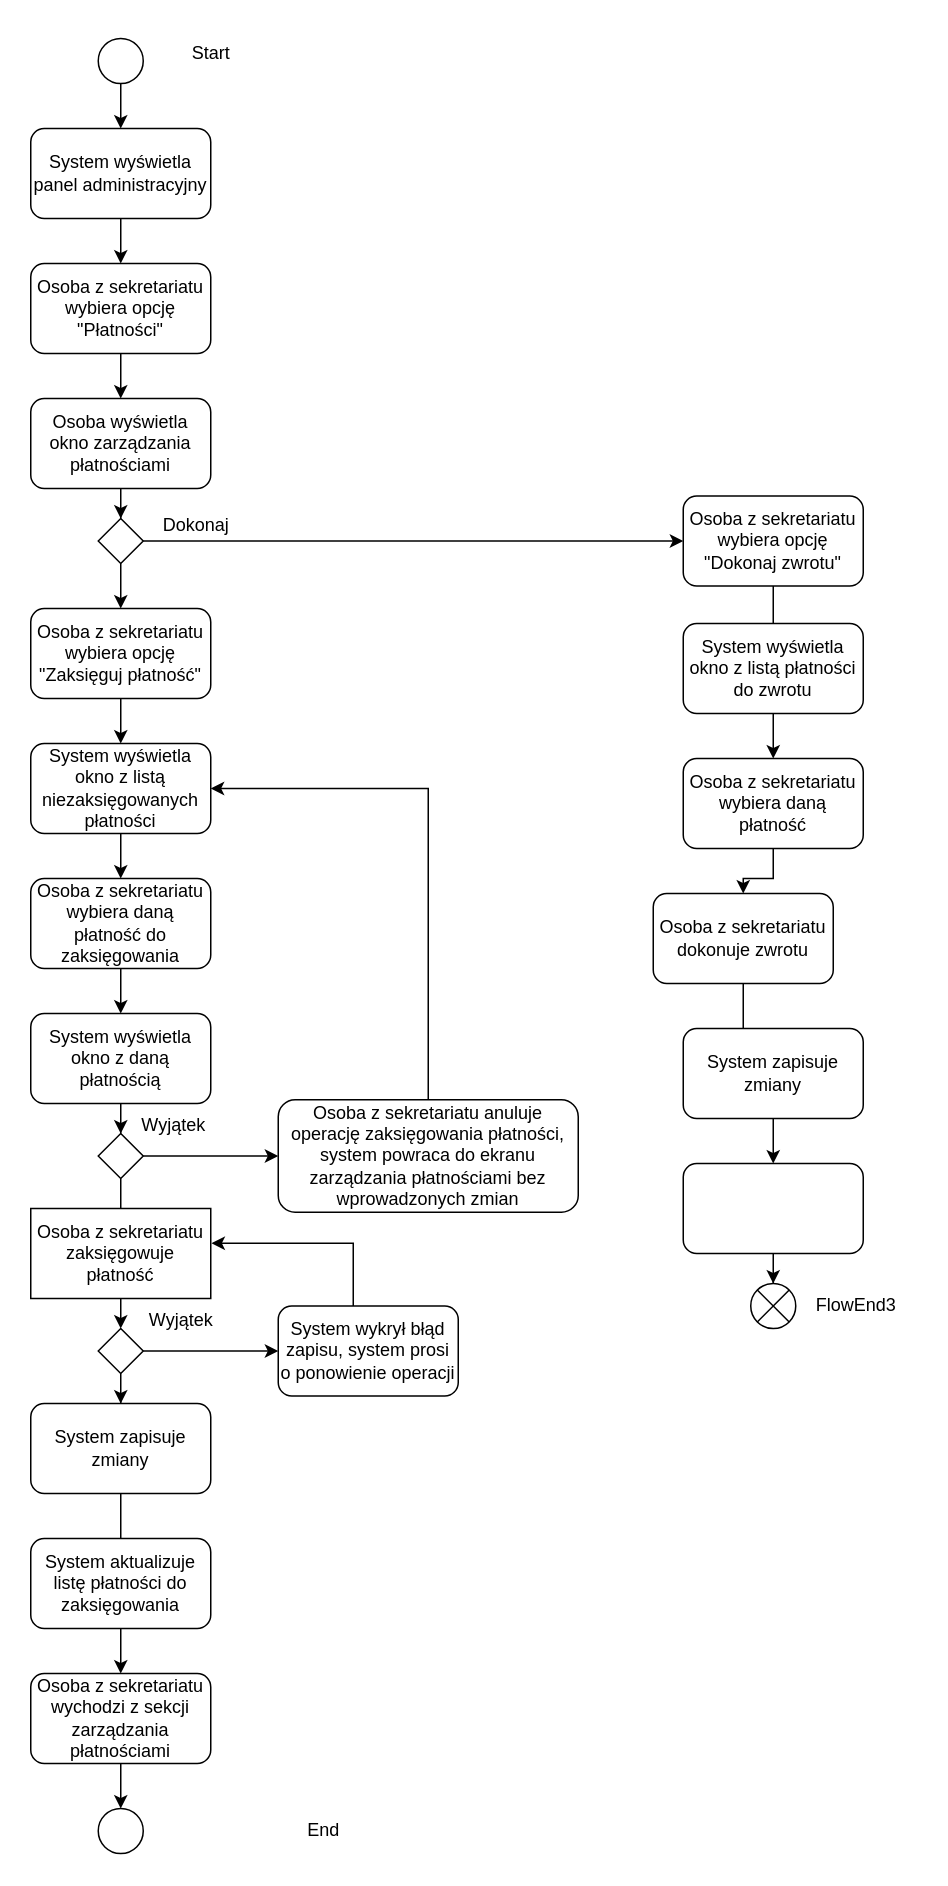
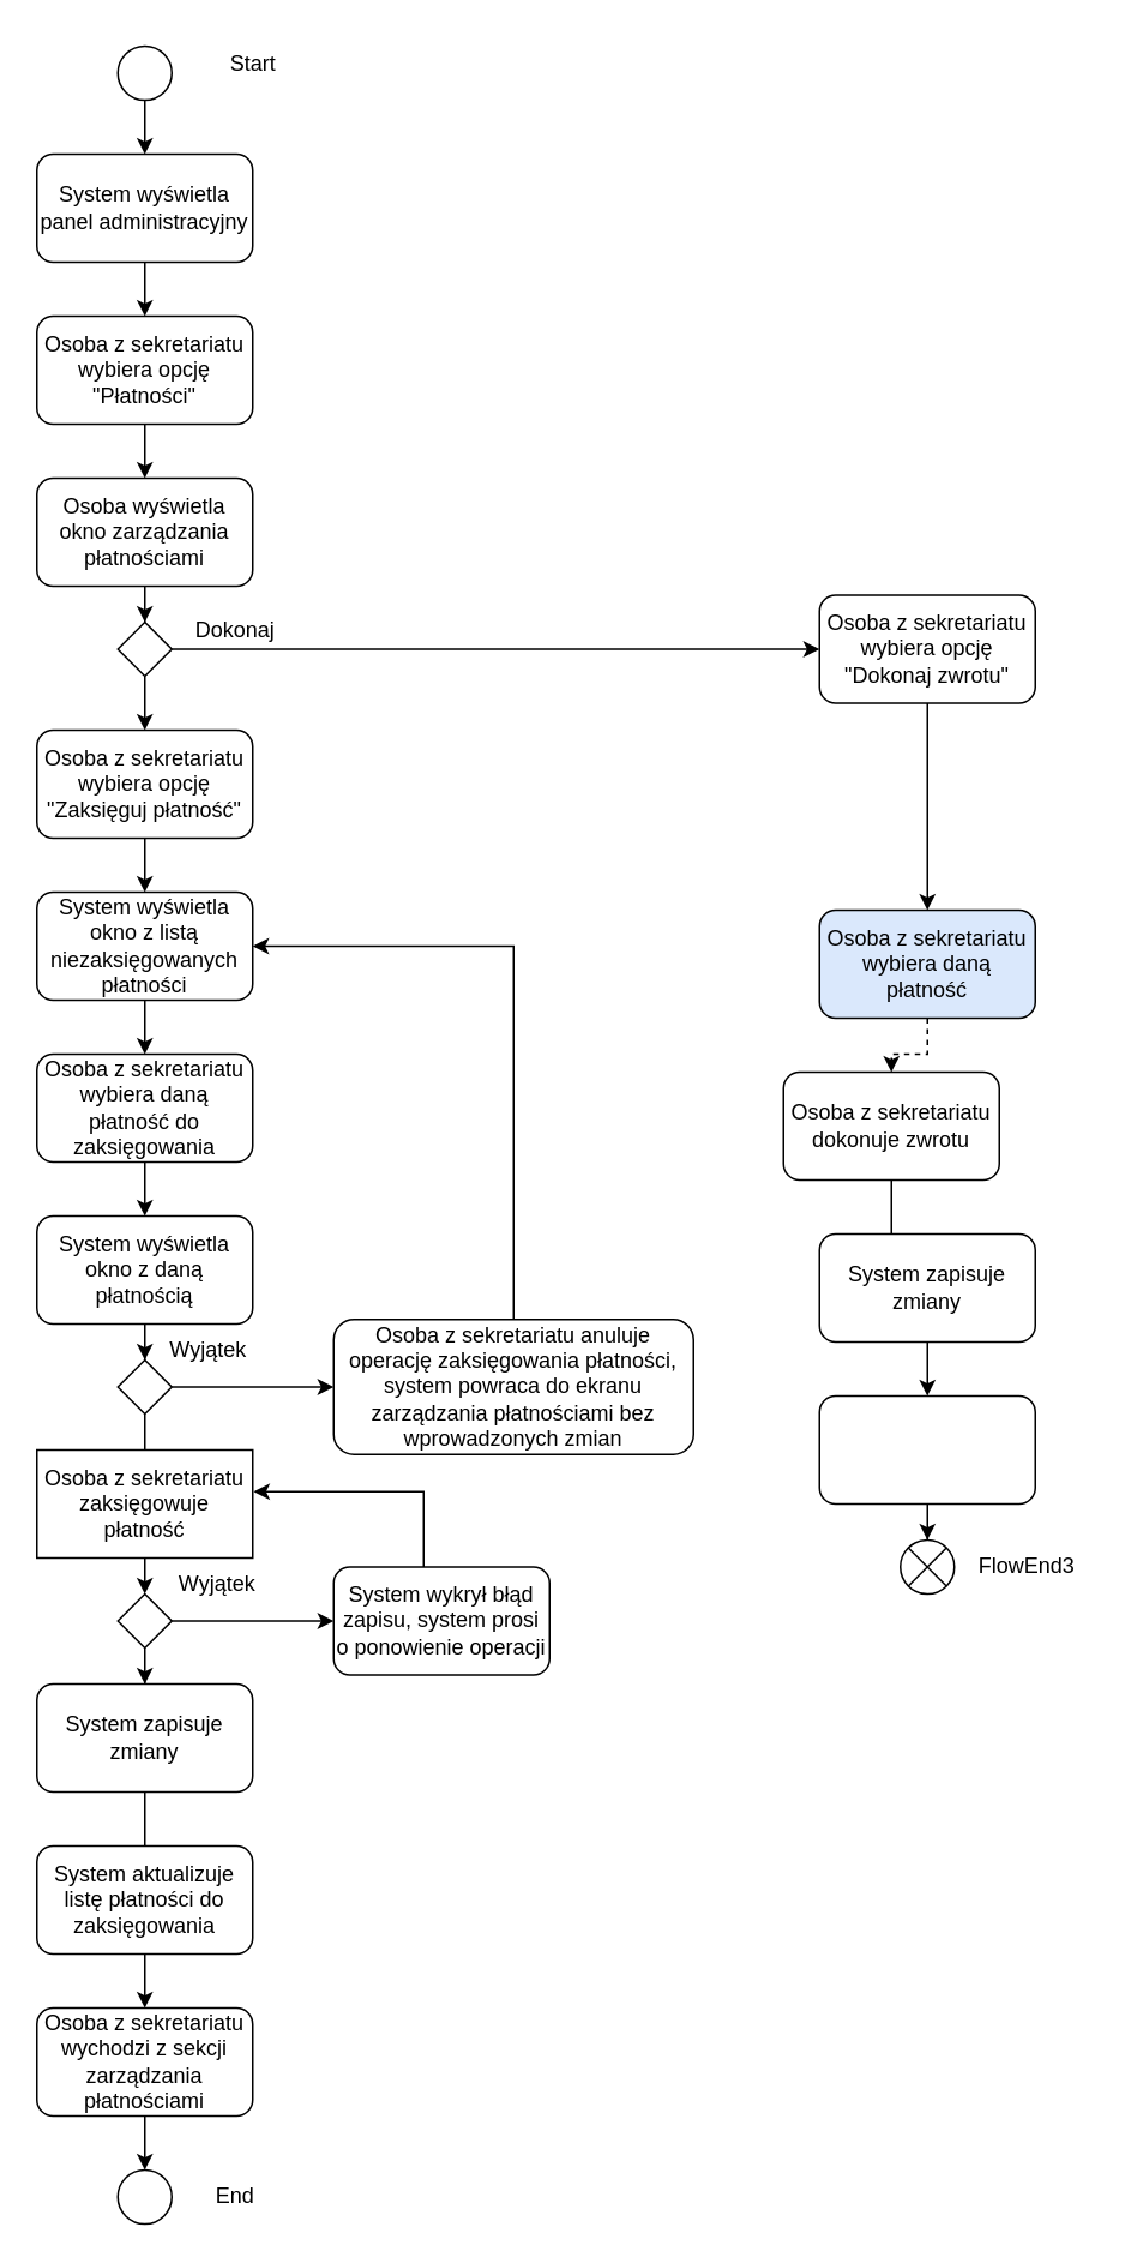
  <mxCell id="0" />
  <mxCell id="1" parent="0" />
  <mxCell id="2" value="" style="edgeStyle=orthogonalEdgeStyle;rounded=0;orthogonalLoop=1;jettySize=auto;html=1;" edge="1" parent="1" source="3" target="6"><mxGeometry relative="1" as="geometry" /></mxCell>
  <mxCell id="3" value="" style="ellipse;whiteSpace=wrap;html=1;aspect=fixed;" vertex="1" parent="1"><mxGeometry x="65" y="25" width="30" height="30" as="geometry" /></mxCell>
  <mxCell id="4" value="Start" style="text;html=1;align=center;verticalAlign=middle;resizable=0;points=[];autosize=1;strokeColor=none;fillColor=none;" vertex="1" parent="1"><mxGeometry x="115" y="20" width="50" height="30" as="geometry" /></mxCell>
  <mxCell id="5" value="" style="edgeStyle=orthogonalEdgeStyle;rounded=0;orthogonalLoop=1;jettySize=auto;html=1;" edge="1" parent="1" source="6" target="8"><mxGeometry relative="1" as="geometry" /></mxCell>
  <mxCell id="6" value="System wyświetla panel administracyjny" style="rounded=1;whiteSpace=wrap;html=1;" vertex="1" parent="1"><mxGeometry x="20" y="85" width="120" height="60" as="geometry" /></mxCell>
  <mxCell id="7" value="" style="edgeStyle=orthogonalEdgeStyle;rounded=0;orthogonalLoop=1;jettySize=auto;html=1;" edge="1" parent="1" source="8" target="10"><mxGeometry relative="1" as="geometry" /></mxCell>
  <mxCell id="8" value="Osoba z sekretariatu wybiera opcję &quot;Płatności&quot;" style="rounded=1;whiteSpace=wrap;html=1;" vertex="1" parent="1"><mxGeometry x="20" y="175" width="120" height="60" as="geometry" /></mxCell>
  <mxCell id="9" value="" style="edgeStyle=orthogonalEdgeStyle;rounded=0;orthogonalLoop=1;jettySize=auto;html=1;" edge="1" parent="1" source="10" target="13"><mxGeometry relative="1" as="geometry" /></mxCell>
  <mxCell id="10" value="Osoba wyświetla okno zarządzania płatnościami" style="rounded=1;whiteSpace=wrap;html=1;" vertex="1" parent="1"><mxGeometry x="20" y="265" width="120" height="60" as="geometry" /></mxCell>
  <mxCell id="11" value="" style="edgeStyle=orthogonalEdgeStyle;rounded=0;orthogonalLoop=1;jettySize=auto;html=1;" edge="1" parent="1" source="13" target="16"><mxGeometry relative="1" as="geometry" /></mxCell>
  <mxCell id="12" style="edgeStyle=orthogonalEdgeStyle;rounded=0;orthogonalLoop=1;jettySize=auto;html=1;entryX=0;entryY=0.5;entryDx=0;entryDy=0;" edge="1" parent="1" source="13" target="44"><mxGeometry relative="1" as="geometry" /></mxCell>
  <mxCell id="13" value="" style="rhombus;whiteSpace=wrap;html=1;" vertex="1" parent="1"><mxGeometry x="65" y="345" width="30" height="30" as="geometry" /></mxCell>
  <mxCell id="14" value="Dokonaj" style="text;html=1;align=center;verticalAlign=middle;resizable=0;points=[];autosize=1;strokeColor=none;fillColor=none;" vertex="1" parent="1"><mxGeometry x="85" y="335" width="90" height="30" as="geometry" /></mxCell>
  <mxCell id="15" value="" style="edgeStyle=orthogonalEdgeStyle;rounded=0;orthogonalLoop=1;jettySize=auto;html=1;" edge="1" parent="1" source="16" target="18"><mxGeometry relative="1" as="geometry" /></mxCell>
  <mxCell id="16" value="Osoba z sekretariatu wybiera opcję &quot;Zaksięguj płatność&quot;" style="rounded=1;whiteSpace=wrap;html=1;" vertex="1" parent="1"><mxGeometry x="20" y="405" width="120" height="60" as="geometry" /></mxCell>
  <mxCell id="17" value="" style="edgeStyle=orthogonalEdgeStyle;rounded=0;orthogonalLoop=1;jettySize=auto;html=1;" edge="1" parent="1" source="18" target="22"><mxGeometry relative="1" as="geometry" /></mxCell>
  <mxCell id="18" value="System wyświetla okno z listą niezaksięgowanych płatności" style="rounded=1;whiteSpace=wrap;html=1;" vertex="1" parent="1"><mxGeometry x="20" y="495" width="120" height="60" as="geometry" /></mxCell>
  <mxCell id="19" value="" style="edgeStyle=orthogonalEdgeStyle;rounded=0;orthogonalLoop=1;jettySize=auto;html=1;" edge="1" parent="1" source="20" target="25"><mxGeometry relative="1" as="geometry" /></mxCell>
  <mxCell id="20" value="System wyświetla okno z daną płatnością" style="rounded=1;whiteSpace=wrap;html=1;" vertex="1" parent="1"><mxGeometry x="20" y="675" width="120" height="60" as="geometry" /></mxCell>
  <mxCell id="21" value="" style="edgeStyle=orthogonalEdgeStyle;rounded=0;orthogonalLoop=1;jettySize=auto;html=1;" edge="1" parent="1" source="22" target="20"><mxGeometry relative="1" as="geometry" /></mxCell>
  <mxCell id="22" value="Osoba z sekretariatu wybiera daną płatność do zaksięgowania" style="rounded=1;whiteSpace=wrap;html=1;" vertex="1" parent="1"><mxGeometry x="20" y="585" width="120" height="60" as="geometry" /></mxCell>
  <mxCell id="23" value="" style="edgeStyle=orthogonalEdgeStyle;rounded=0;orthogonalLoop=1;jettySize=auto;html=1;" edge="1" parent="1" source="25" target="29"><mxGeometry relative="1" as="geometry" /></mxCell>
  <mxCell id="24" style="edgeStyle=orthogonalEdgeStyle;rounded=0;orthogonalLoop=1;jettySize=auto;html=1;" edge="1" parent="1" source="25" target="42"><mxGeometry relative="1" as="geometry" /></mxCell>
  <mxCell id="25" value="" style="rhombus;whiteSpace=wrap;html=1;" vertex="1" parent="1"><mxGeometry x="65" y="755" width="30" height="30" as="geometry" /></mxCell>
  <mxCell id="26" value="Osoba z sekretariatu zaksięgowuje płatność" style="whiteSpace=wrap;html=1;rounded=0;" vertex="1" parent="1"><mxGeometry x="20" y="805" width="120" height="60" as="geometry" /></mxCell>
  <mxCell id="27" value="" style="edgeStyle=orthogonalEdgeStyle;rounded=0;orthogonalLoop=1;jettySize=auto;html=1;" edge="1" parent="1" source="29" target="33"><mxGeometry relative="1" as="geometry" /></mxCell>
  <mxCell id="28" value="" style="edgeStyle=orthogonalEdgeStyle;rounded=0;orthogonalLoop=1;jettySize=auto;html=1;" edge="1" parent="1" source="29" target="39"><mxGeometry relative="1" as="geometry" /></mxCell>
  <mxCell id="29" value="" style="rhombus;whiteSpace=wrap;html=1;" vertex="1" parent="1"><mxGeometry x="65" y="885" width="30" height="30" as="geometry" /></mxCell>
  <mxCell id="30" value="Wyjątek" style="text;html=1;align=center;verticalAlign=middle;resizable=0;points=[];autosize=1;strokeColor=none;fillColor=none;" vertex="1" parent="1"><mxGeometry x="80" y="735" width="70" height="30" as="geometry" /></mxCell>
  <mxCell id="31" value="Wyjątek" style="text;html=1;align=center;verticalAlign=middle;resizable=0;points=[];autosize=1;strokeColor=none;fillColor=none;" vertex="1" parent="1"><mxGeometry x="85" y="865" width="70" height="30" as="geometry" /></mxCell>
  <mxCell id="32" value="" style="edgeStyle=orthogonalEdgeStyle;rounded=0;orthogonalLoop=1;jettySize=auto;html=1;" edge="1" parent="1" source="33" target="36"><mxGeometry relative="1" as="geometry" /></mxCell>
  <mxCell id="33" value="System zapisuje zmiany" style="rounded=1;whiteSpace=wrap;html=1;" vertex="1" parent="1"><mxGeometry x="20" y="935" width="120" height="60" as="geometry" /></mxCell>
  <mxCell id="34" value="System aktualizuje listę płatności do zaksięgowania" style="rounded=1;whiteSpace=wrap;html=1;" vertex="1" parent="1"><mxGeometry x="20" y="1025" width="120" height="60" as="geometry" /></mxCell>
  <mxCell id="35" value="" style="edgeStyle=orthogonalEdgeStyle;rounded=0;orthogonalLoop=1;jettySize=auto;html=1;" edge="1" parent="1" source="36" target="37"><mxGeometry relative="1" as="geometry" /></mxCell>
  <mxCell id="36" value="Osoba z sekretariatu wychodzi z sekcji zarządzania płatnościami" style="rounded=1;whiteSpace=wrap;html=1;" vertex="1" parent="1"><mxGeometry x="20" y="1115" width="120" height="60" as="geometry" /></mxCell>
  <mxCell id="37" value="" style="ellipse;whiteSpace=wrap;html=1;aspect=fixed;" vertex="1" parent="1"><mxGeometry x="65" y="1205" width="30" height="30" as="geometry" /></mxCell>
- <mxCell id="38" value="End" style="text;html=1;align=center;verticalAlign=middle;resizable=0;points=[];autosize=1;strokeColor=none;fillColor=none;" vertex="1" parent="1"><mxGeometry x="195" y="1205" width="40" height="30" as="geometry" /></mxCell>
+ <mxCell id="38" value="End" style="text;html=1;align=center;verticalAlign=middle;resizable=0;points=[];autosize=1;strokeColor=none;fillColor=none;" vertex="1" parent="1"><mxGeometry x="110" y="1205" width="40" height="30" as="geometry" /></mxCell>
  <mxCell id="39" value="System wykrył błąd zapisu, system prosi o ponowienie operacji" style="rounded=1;whiteSpace=wrap;html=1;" vertex="1" parent="1"><mxGeometry x="185" y="870" width="120" height="60" as="geometry" /></mxCell>
  <mxCell id="40" style="edgeStyle=orthogonalEdgeStyle;rounded=0;orthogonalLoop=1;jettySize=auto;html=1;entryX=1.004;entryY=0.386;entryDx=0;entryDy=0;entryPerimeter=0;" edge="1" parent="1" source="39" target="26"><mxGeometry relative="1" as="geometry"><Array as="points"><mxPoint x="235" y="828" /></Array></mxGeometry></mxCell>
  <mxCell id="41" style="edgeStyle=orthogonalEdgeStyle;rounded=0;orthogonalLoop=1;jettySize=auto;html=1;entryX=1;entryY=0.5;entryDx=0;entryDy=0;" edge="1" parent="1" source="42" target="18"><mxGeometry relative="1" as="geometry"><Array as="points"><mxPoint x="285" y="525" /></Array></mxGeometry></mxCell>
  <mxCell id="42" value="Osoba z sekretariatu anuluje operację zaksięgowania płatności, system powraca do ekranu zarządzania płatnościami bez wprowadzonych zmian" style="rounded=1;whiteSpace=wrap;html=1;" vertex="1" parent="1"><mxGeometry x="185" y="732.5" width="200" height="75" as="geometry" /></mxCell>
  <mxCell id="43" value="" style="edgeStyle=orthogonalEdgeStyle;rounded=0;orthogonalLoop=1;jettySize=auto;html=1;" edge="1" parent="1" source="44" target="52"><mxGeometry relative="1" as="geometry" /></mxCell>
  <mxCell id="44" value="Osoba z sekretariatu wybiera opcję &quot;Dokonaj zwrotu&quot;" style="rounded=1;whiteSpace=wrap;html=1;" vertex="1" parent="1"><mxGeometry x="455" y="330" width="120" height="60" as="geometry" /></mxCell>
- <mxCell id="45" value="System wyświetla okno z listą płatności do zwrotu" style="rounded=1;whiteSpace=wrap;html=1;" vertex="1" parent="1"><mxGeometry x="455" y="415" width="120" height="60" as="geometry" /></mxCell>
  <mxCell id="46" value="" style="edgeStyle=orthogonalEdgeStyle;rounded=0;orthogonalLoop=1;jettySize=auto;html=1;" edge="1" parent="1" source="47" target="50"><mxGeometry relative="1" as="geometry" /></mxCell>
  <mxCell id="47" value="Osoba z sekretariatu dokonuje zwrotu" style="rounded=1;whiteSpace=wrap;html=1;" vertex="1" parent="1"><mxGeometry x="435" y="595" width="120" height="60" as="geometry" /></mxCell>
  <mxCell id="48" value="System zapisuje zmiany" style="rounded=1;whiteSpace=wrap;html=1;" vertex="1" parent="1"><mxGeometry x="455" y="685" width="120" height="60" as="geometry" /></mxCell>
  <mxCell id="49" value="" style="edgeStyle=orthogonalEdgeStyle;rounded=0;orthogonalLoop=1;jettySize=auto;html=1;" edge="1" parent="1" source="50" target="53"><mxGeometry relative="1" as="geometry" /></mxCell>
  <mxCell id="50" value="" style="rounded=1;whiteSpace=wrap;html=1;" vertex="1" parent="1"><mxGeometry x="455" y="775" width="120" height="60" as="geometry" /></mxCell>
- <mxCell id="51" style="edgeStyle=orthogonalEdgeStyle;rounded=0;orthogonalLoop=1;jettySize=auto;html=1;entryX=0.5;entryY=0;entryDx=0;entryDy=0;" edge="1" parent="1" source="52" target="47"><mxGeometry relative="1" as="geometry" /></mxCell>
- <mxCell id="52" value="Osoba z sekretariatu wybiera daną płatność" style="rounded=1;whiteSpace=wrap;html=1;" vertex="1" parent="1"><mxGeometry x="455" y="505" width="120" height="60" as="geometry" /></mxCell>
+ <mxCell id="51" style="edgeStyle=orthogonalEdgeStyle;rounded=0;orthogonalLoop=1;jettySize=auto;html=1;entryX=0.5;entryY=0;entryDx=0;entryDy=0;dashed=1;" edge="1" parent="1" source="52" target="47"><mxGeometry relative="1" as="geometry" /></mxCell>
+ <mxCell id="52" value="Osoba z sekretariatu wybiera daną płatność" style="rounded=1;whiteSpace=wrap;html=1;fillColor=#dae8fc;" vertex="1" parent="1"><mxGeometry x="455" y="505" width="120" height="60" as="geometry" /></mxCell>
  <mxCell id="53" value="" style="shape=sumEllipse;perimeter=ellipsePerimeter;whiteSpace=wrap;html=1;backgroundOutline=1;" vertex="1" parent="1"><mxGeometry x="500" y="855" width="30" height="30" as="geometry" /></mxCell>
  <mxCell id="54" value="FlowEnd3" style="text;html=1;align=center;verticalAlign=middle;resizable=0;points=[];autosize=1;strokeColor=none;fillColor=none;" vertex="1" parent="1"><mxGeometry x="530" y="855" width="80" height="30" as="geometry" /></mxCell>
